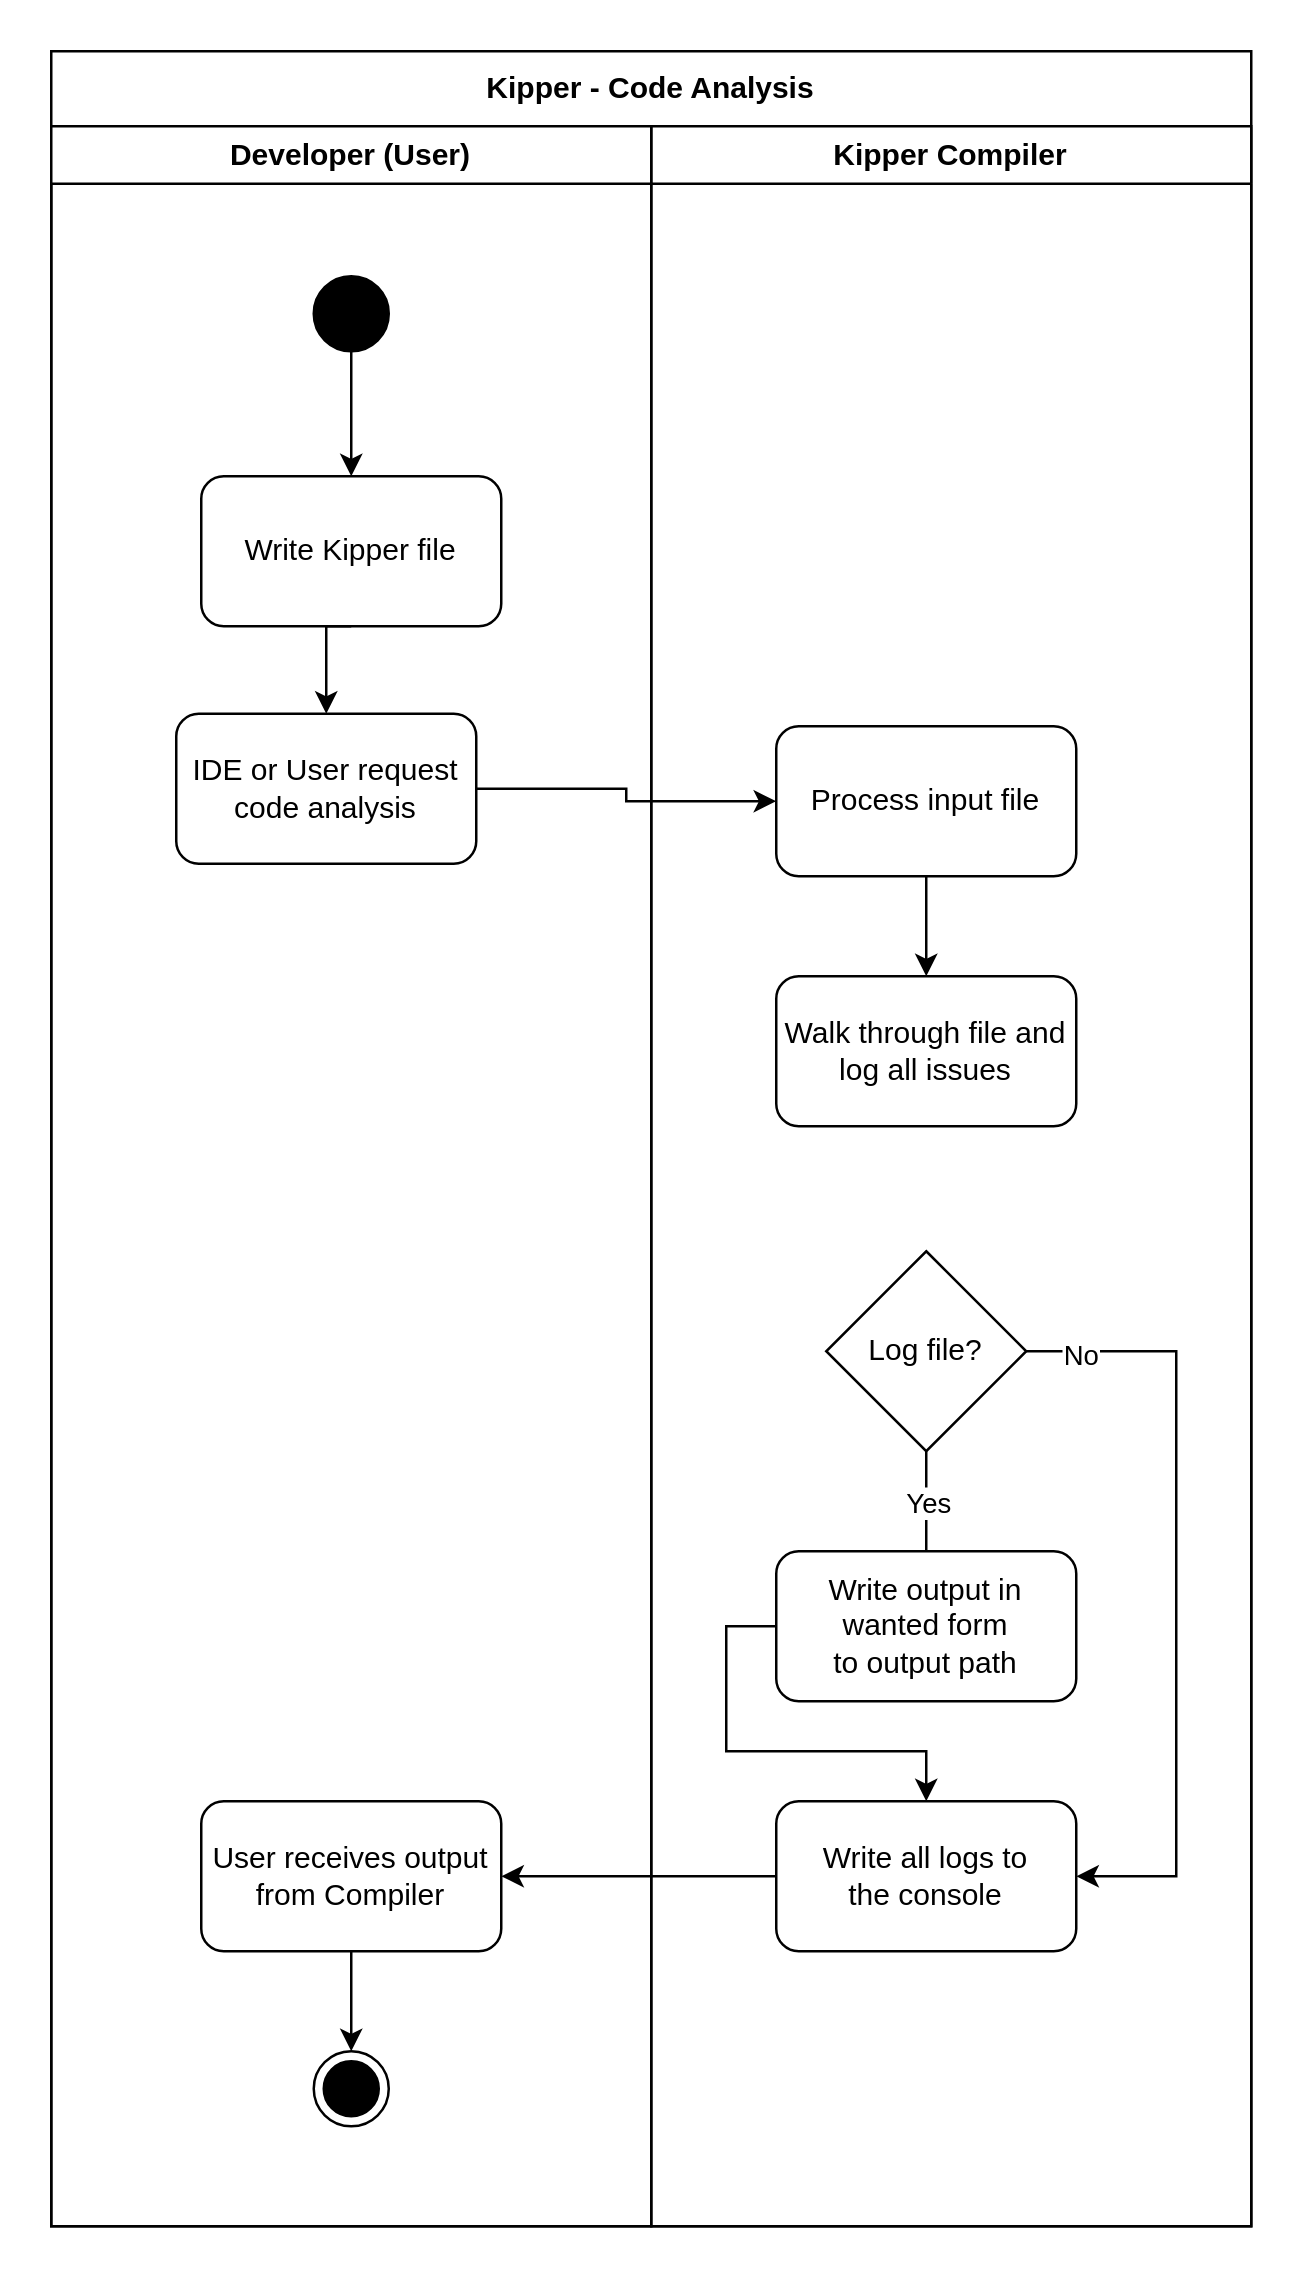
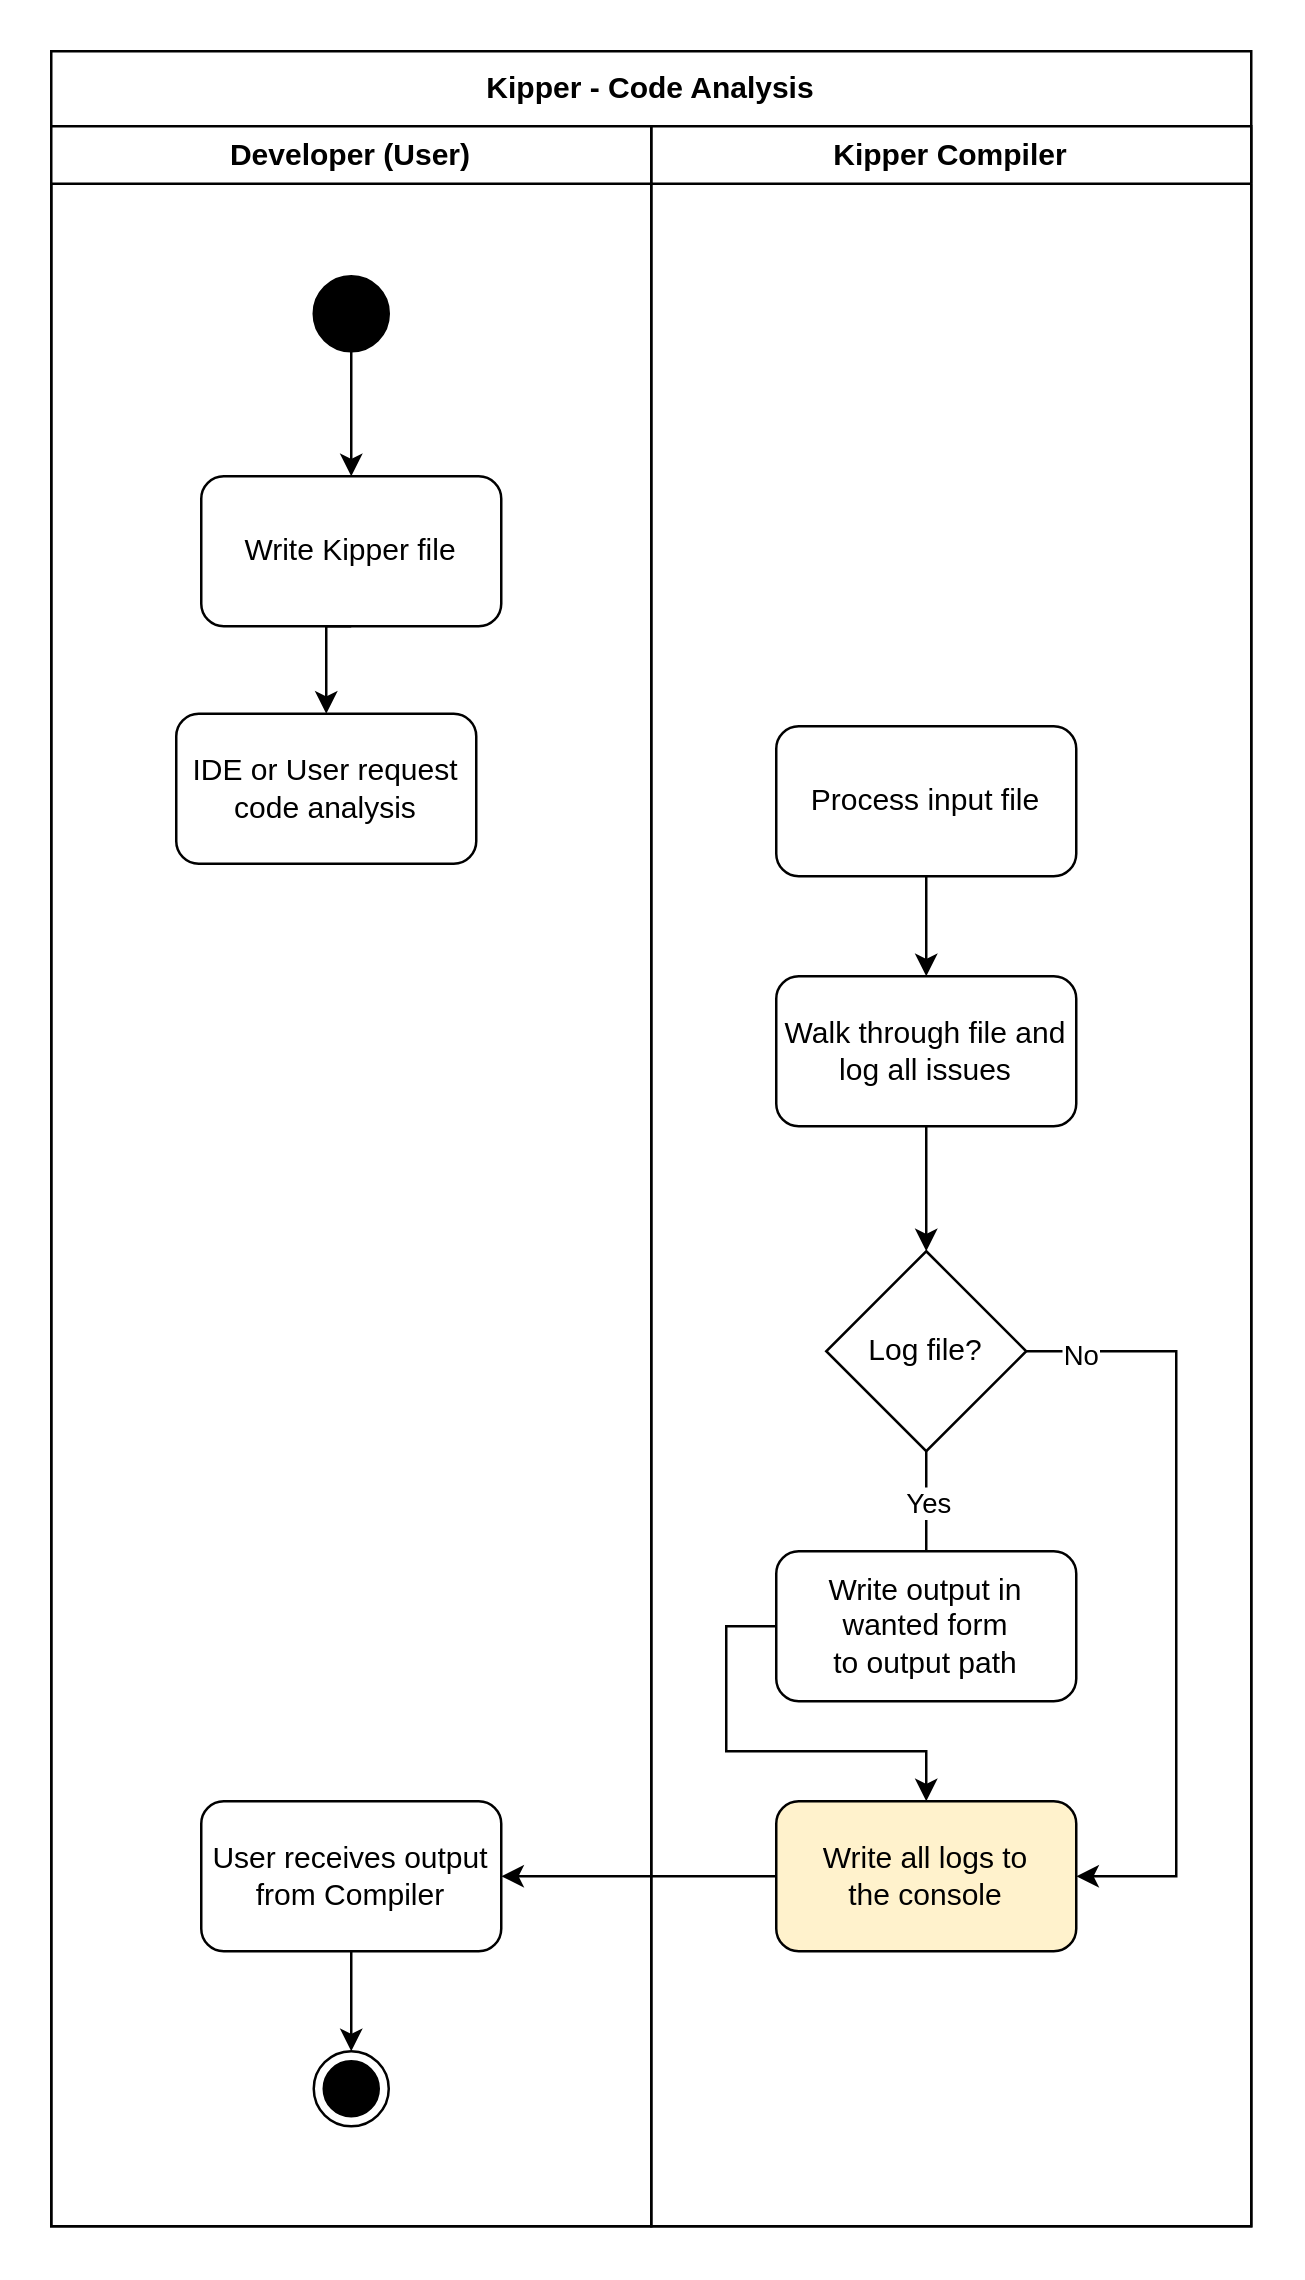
  <mxCell id="0" />
  <mxCell id="1" parent="0" />
  <mxCell id="2" value="Kipper - Code Analysis" style="swimlane;whiteSpace=wrap;html=1;startSize=30;" parent="1" vertex="1"><mxGeometry x="20" y="20" width="480" height="870" as="geometry" /></mxCell>
  <mxCell id="3" value="Kipper Compiler" style="swimlane;whiteSpace=wrap;html=1;" parent="2" vertex="1"><mxGeometry x="240" y="30" width="240" height="840" as="geometry" /></mxCell>
  <mxCell id="4" style="edgeStyle=orthogonalEdgeStyle;rounded=0;orthogonalLoop=1;jettySize=auto;html=1;exitX=0.5;exitY=1;exitDx=0;exitDy=0;entryX=0.5;entryY=0;entryDx=0;entryDy=0;" edge="1" parent="3" source="5" target="7"><mxGeometry relative="1" as="geometry" /></mxCell>
  <mxCell id="5" value="Process input file" style="rounded=1;whiteSpace=wrap;html=1;" vertex="1" parent="3"><mxGeometry x="50" y="240" width="120" height="60" as="geometry" /></mxCell>
+ <mxCell id="6" style="edgeStyle=orthogonalEdgeStyle;rounded=0;orthogonalLoop=1;jettySize=auto;html=1;exitX=0.5;exitY=1;exitDx=0;exitDy=0;entryX=0.5;entryY=0;entryDx=0;entryDy=0;" edge="1" parent="3" source="7" target="12"><mxGeometry relative="1" as="geometry" /></mxCell>
  <mxCell id="7" value="Walk through file and log all issues" style="rounded=1;whiteSpace=wrap;html=1;" vertex="1" parent="3"><mxGeometry x="50" y="340" width="120" height="60" as="geometry" /></mxCell>
  <mxCell id="8" style="edgeStyle=orthogonalEdgeStyle;rounded=0;orthogonalLoop=1;jettySize=auto;html=1;exitX=0.5;exitY=1;exitDx=0;exitDy=0;entryX=0.5;entryY=0;entryDx=0;entryDy=0;endArrow=none;" edge="1" parent="3" source="12" target="13"><mxGeometry relative="1" as="geometry" /></mxCell>
  <mxCell id="9" value="Yes" style="edgeLabel;html=1;align=center;verticalAlign=middle;resizable=0;points=[];" vertex="1" connectable="0" parent="8"><mxGeometry x="-0.364" y="1" relative="1" as="geometry"><mxPoint x="-1" y="7" as="offset" /></mxGeometry></mxCell>
  <mxCell id="10" style="edgeStyle=orthogonalEdgeStyle;rounded=0;orthogonalLoop=1;jettySize=auto;html=1;exitX=1;exitY=0.5;exitDx=0;exitDy=0;entryX=1;entryY=0.5;entryDx=0;entryDy=0;" edge="1" parent="3" source="12" target="14"><mxGeometry relative="1" as="geometry"><Array as="points"><mxPoint x="210" y="490" /><mxPoint x="210" y="700" /></Array></mxGeometry></mxCell>
  <mxCell id="11" value="No" style="edgeLabel;html=1;align=center;verticalAlign=middle;resizable=0;points=[];" vertex="1" connectable="0" parent="10"><mxGeometry x="-0.865" y="-1" relative="1" as="geometry"><mxPoint as="offset" /></mxGeometry></mxCell>
  <mxCell id="12" value="Log file?" style="rhombus;whiteSpace=wrap;html=1;" vertex="1" parent="3"><mxGeometry x="70" y="450" width="80" height="80" as="geometry" /></mxCell>
  <mxCell id="13" value="Write output in wanted form &lt;br&gt;to output path" style="rounded=1;whiteSpace=wrap;html=1;" vertex="1" parent="3"><mxGeometry x="50" y="570" width="120" height="60" as="geometry" /></mxCell>
- <mxCell id="14" value="Write all logs to &lt;br&gt;the console" style="rounded=1;whiteSpace=wrap;html=1;" vertex="1" parent="3"><mxGeometry x="50" y="670" width="120" height="60" as="geometry" /></mxCell>
+ <mxCell id="14" value="Write all logs to &lt;br&gt;the console" style="rounded=1;whiteSpace=wrap;html=1;fillColor=#fff2cc;" vertex="1" parent="3"><mxGeometry x="50" y="670" width="120" height="60" as="geometry" /></mxCell>
  <mxCell id="15" value="Developer (User)" style="swimlane;whiteSpace=wrap;html=1;startSize=23;" parent="2" vertex="1"><mxGeometry y="30" width="240" height="840" as="geometry" /></mxCell>
  <mxCell id="16" value="" style="ellipse;fillColor=strokeColor;" parent="15" vertex="1"><mxGeometry x="105" y="60" width="30" height="30" as="geometry" /></mxCell>
  <mxCell id="17" style="edgeStyle=orthogonalEdgeStyle;rounded=0;orthogonalLoop=1;jettySize=auto;html=1;exitX=0.5;exitY=1;exitDx=0;exitDy=0;entryX=0.5;entryY=0;entryDx=0;entryDy=0;" parent="15" source="16" target="19" edge="1"><mxGeometry relative="1" as="geometry"><mxPoint x="120" y="190" as="sourcePoint" /><mxPoint x="130" y="120" as="targetPoint" /></mxGeometry></mxCell>
  <mxCell id="18" style="edgeStyle=orthogonalEdgeStyle;rounded=0;orthogonalLoop=1;jettySize=auto;html=1;exitX=0.5;exitY=1;exitDx=0;exitDy=0;entryX=0.5;entryY=0;entryDx=0;entryDy=0;" edge="1" parent="15" source="19" target="21"><mxGeometry relative="1" as="geometry" /></mxCell>
  <mxCell id="19" value="Write Kipper file" style="rounded=1;whiteSpace=wrap;html=1;" parent="15" vertex="1"><mxGeometry x="60" y="140" width="120" height="60" as="geometry" /></mxCell>
  <mxCell id="20" value="" style="ellipse;html=1;shape=endState;fillColor=strokeColor;" parent="15" vertex="1"><mxGeometry x="105" y="770" width="30" height="30" as="geometry" /></mxCell>
  <mxCell id="21" value="IDE or User request code analysis" style="rounded=1;whiteSpace=wrap;html=1;" vertex="1" parent="15"><mxGeometry x="50" y="235" width="120" height="60" as="geometry" /></mxCell>
  <mxCell id="22" style="edgeStyle=orthogonalEdgeStyle;rounded=0;orthogonalLoop=1;jettySize=auto;html=1;exitX=0.5;exitY=1;exitDx=0;exitDy=0;entryX=0.5;entryY=0;entryDx=0;entryDy=0;" edge="1" parent="15" source="23" target="20"><mxGeometry relative="1" as="geometry" /></mxCell>
  <mxCell id="23" value="User receives output from Compiler" style="rounded=1;whiteSpace=wrap;html=1;" vertex="1" parent="15"><mxGeometry x="60" y="670" width="120" height="60" as="geometry" /></mxCell>
- <mxCell id="24" style="edgeStyle=orthogonalEdgeStyle;rounded=0;orthogonalLoop=1;jettySize=auto;html=1;exitX=1;exitY=0.5;exitDx=0;exitDy=0;entryX=0;entryY=0.5;entryDx=0;entryDy=0;" edge="1" parent="2" source="21" target="5"><mxGeometry relative="1" as="geometry" /></mxCell>
  <mxCell id="25" style="edgeStyle=orthogonalEdgeStyle;rounded=0;orthogonalLoop=1;jettySize=auto;html=1;exitX=0;exitY=0.5;exitDx=0;exitDy=0;entryX=1;entryY=0.5;entryDx=0;entryDy=0;" edge="1" parent="2" source="14" target="23"><mxGeometry relative="1" as="geometry" /></mxCell>
  <mxCell id="26" style="edgeStyle=orthogonalEdgeStyle;rounded=0;orthogonalLoop=1;jettySize=auto;html=1;exitX=0;exitY=0.5;exitDx=0;exitDy=0;" edge="1" parent="2" source="13" target="14"><mxGeometry relative="1" as="geometry" /></mxCell>
